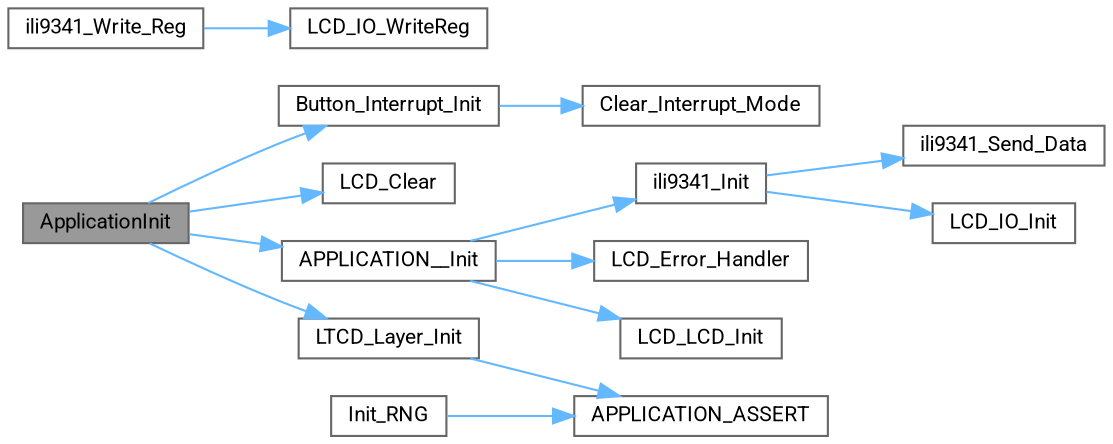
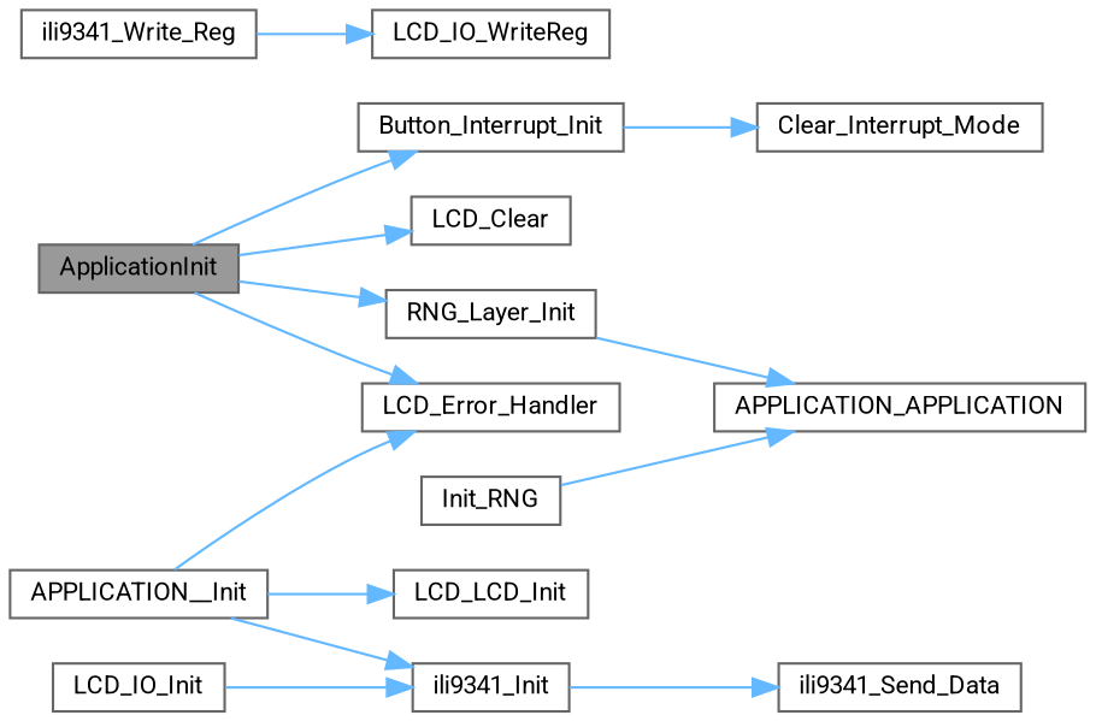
  digraph {
    fontname=Roboto
    rankdir=LR
    node [color=grey40 fillcolor=white fontname=Roboto fontsize=10 shape=box style=filled]
    edge [color=steelblue1 fontname=Roboto fontsize=10 labelfontname=Helvetica labelfontsize=10 style=solid]
    n1 [color=gray40 fillcolor=grey60 fontcolor=black height=0.2 label=ApplicationInit width=0.4]
    n2 [height=0.2 label=Button_Interrupt_Init width=0.4]
    n3 [height=0.2 label=LCD_Clear width=0.4]
    n4 [height=0.2 label=APPLICATION__Init width=0.4]
-   n5 [height=0.2 label=LTCD_Layer_Init width=0.4]
+   n5 [height=0.2 label=RNG_Layer_Init width=0.4]
    n6 [height=0.2 label=Clear_Interrupt_Mode width=0.4]
    n7 [height=0.2 label=Init_RNG width=0.4]
-   n8 [height=0.2 label=APPLICATION_ASSERT width=0.4]
+   n8 [height=0.2 label=APPLICATION_APPLICATION width=0.4]
    n9 [height=0.2 label=ili9341_Init width=0.4]
    n10 [height=0.2 label=LCD_Error_Handler width=0.4]
    n11 [height=0.2 label=LCD_LCD_Init width=0.4]
    n12 [height=0.2 label=ili9341_Send_Data width=0.4]
    n13 [height=0.2 label=LCD_IO_Init width=0.4]
    n14 [height=0.2 label=ili9341_Write_Reg width=0.4]
    n15 [height=0.2 label=LCD_IO_WriteReg width=0.4]
    n1 -> n2
    n1 -> n3
-   n1 -> n4
+   n1 -> n10
    n1 -> n5
    n2 -> n6
    n4 -> n9
    n4 -> n10
    n4 -> n11
    n5 -> n8
    n7 -> n8
    n9 -> n12
-   n9 -> n13
+   n13 -> n9
    n14 -> n15
  }
